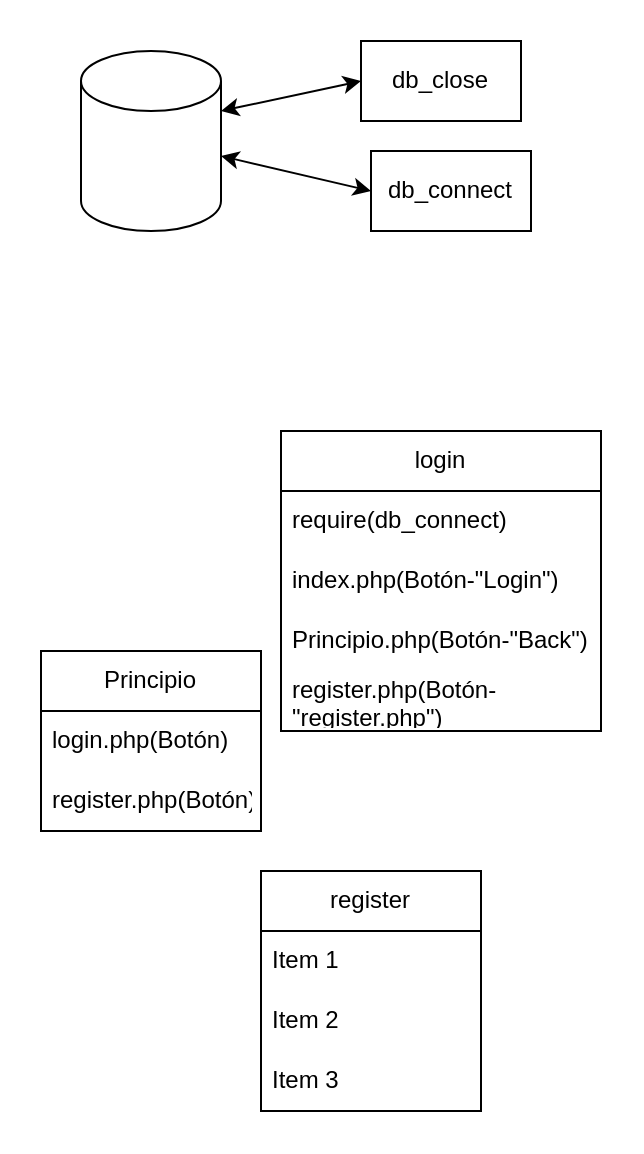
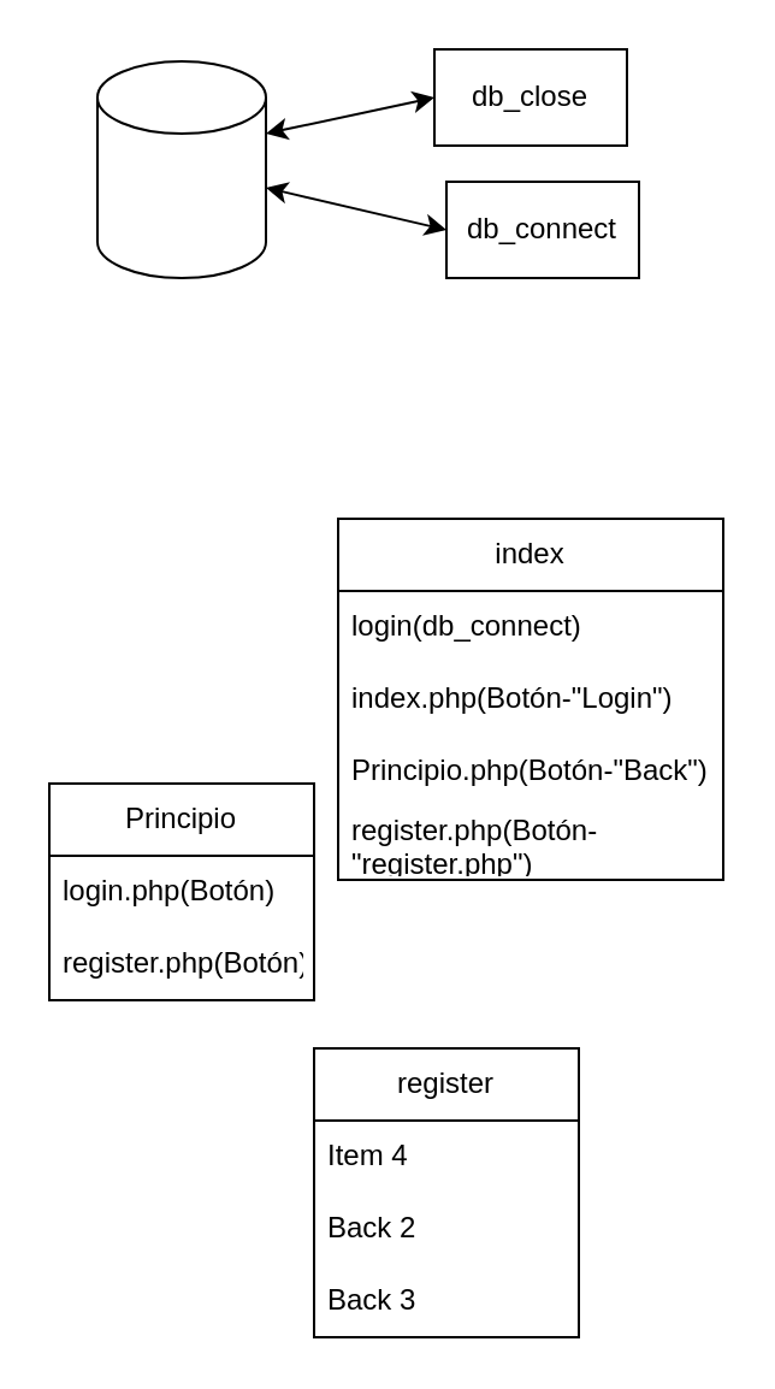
  <mxCell id="0" />
  <mxCell id="1" parent="0" />
  <mxCell id="2" value="" style="shape=cylinder3;whiteSpace=wrap;html=1;boundedLbl=1;backgroundOutline=1;size=15;" parent="1" vertex="1"><mxGeometry x="40" y="25" width="70" height="90" as="geometry" /></mxCell>
  <mxCell id="3" value="Principio" style="swimlane;fontStyle=0;childLayout=stackLayout;horizontal=1;startSize=30;horizontalStack=0;resizeParent=1;resizeParentMax=0;resizeLast=0;collapsible=1;marginBottom=0;whiteSpace=wrap;html=1;" parent="1" vertex="1"><mxGeometry y="325" width="110" height="90" as="geometry" x="20" /></mxCell>
  <mxCell id="4" value="login.php(Botón)" style="text;strokeColor=none;fillColor=none;align=left;verticalAlign=middle;spacingLeft=4;spacingRight=4;overflow=hidden;points=[[0,0.5],[1,0.5]];portConstraint=eastwest;rotatable=0;whiteSpace=wrap;html=1;" parent="3" vertex="1"><mxGeometry y="30" width="110" height="30" as="geometry" /></mxCell>
  <mxCell id="5" value="register.php(Botón)" style="text;strokeColor=none;fillColor=none;align=left;verticalAlign=middle;spacingLeft=4;spacingRight=4;overflow=hidden;points=[[0,0.5],[1,0.5]];portConstraint=eastwest;rotatable=0;whiteSpace=wrap;html=1;" parent="3" vertex="1"><mxGeometry y="60" width="110" height="30" as="geometry" /></mxCell>
- <mxCell id="6" value="login" style="swimlane;fontStyle=0;childLayout=stackLayout;horizontal=1;startSize=30;horizontalStack=0;resizeParent=1;resizeParentMax=0;resizeLast=0;collapsible=1;marginBottom=0;whiteSpace=wrap;html=1;" vertex="1" parent="1"><mxGeometry x="140" y="215" width="160" height="150" as="geometry" /></mxCell>
- <mxCell id="7" value="require(db_connect)" style="text;strokeColor=none;fillColor=none;align=left;verticalAlign=middle;spacingLeft=4;spacingRight=4;overflow=hidden;points=[[0,0.5],[1,0.5]];portConstraint=eastwest;rotatable=0;whiteSpace=wrap;html=1;" vertex="1" parent="6"><mxGeometry y="30" width="160" height="30" as="geometry" /></mxCell>
+ <mxCell id="6" value="index" style="swimlane;fontStyle=0;childLayout=stackLayout;horizontal=1;startSize=30;horizontalStack=0;resizeParent=1;resizeParentMax=0;resizeLast=0;collapsible=1;marginBottom=0;whiteSpace=wrap;html=1;" vertex="1" parent="1"><mxGeometry x="140" y="215" width="160" height="150" as="geometry" /></mxCell>
+ <mxCell id="7" value="login(db_connect)" style="text;strokeColor=none;fillColor=none;align=left;verticalAlign=middle;spacingLeft=4;spacingRight=4;overflow=hidden;points=[[0,0.5],[1,0.5]];portConstraint=eastwest;rotatable=0;whiteSpace=wrap;html=1;" vertex="1" parent="6"><mxGeometry y="30" width="160" height="30" as="geometry" /></mxCell>
  <mxCell id="8" value="index.php(Botón-&quot;Login&quot;)" style="text;strokeColor=none;fillColor=none;align=left;verticalAlign=middle;spacingLeft=4;spacingRight=4;overflow=hidden;points=[[0,0.5],[1,0.5]];portConstraint=eastwest;rotatable=0;whiteSpace=wrap;html=1;" vertex="1" parent="6"><mxGeometry y="60" width="160" height="30" as="geometry" /></mxCell>
  <mxCell id="9" value="Principio.php(Botón-&quot;Back&quot;)" style="text;strokeColor=none;fillColor=none;align=left;verticalAlign=middle;spacingLeft=4;spacingRight=4;overflow=hidden;points=[[0,0.5],[1,0.5]];portConstraint=eastwest;rotatable=0;whiteSpace=wrap;html=1;" vertex="1" parent="6"><mxGeometry y="90" width="160" height="30" as="geometry" /></mxCell>
  <mxCell id="10" value="register.php(Botón-&quot;register.php&quot;)" style="text;strokeColor=none;fillColor=none;align=left;verticalAlign=middle;spacingLeft=4;spacingRight=4;overflow=hidden;points=[[0,0.5],[1,0.5]];portConstraint=eastwest;rotatable=0;whiteSpace=wrap;html=1;" vertex="1" parent="6"><mxGeometry y="120" width="160" height="30" as="geometry" /></mxCell>
  <mxCell id="11" value="register" style="swimlane;fontStyle=0;childLayout=stackLayout;horizontal=1;startSize=30;horizontalStack=0;resizeParent=1;resizeParentMax=0;resizeLast=0;collapsible=1;marginBottom=0;whiteSpace=wrap;html=1;" vertex="1" parent="1"><mxGeometry x="130" y="435" width="110" height="120" as="geometry" /></mxCell>
- <mxCell id="12" value="Item 1" style="text;strokeColor=none;fillColor=none;align=left;verticalAlign=middle;spacingLeft=4;spacingRight=4;overflow=hidden;points=[[0,0.5],[1,0.5]];portConstraint=eastwest;rotatable=0;whiteSpace=wrap;html=1;" vertex="1" parent="11"><mxGeometry y="30" width="110" height="30" as="geometry" /></mxCell>
- <mxCell id="13" value="Item 2" style="text;strokeColor=none;fillColor=none;align=left;verticalAlign=middle;spacingLeft=4;spacingRight=4;overflow=hidden;points=[[0,0.5],[1,0.5]];portConstraint=eastwest;rotatable=0;whiteSpace=wrap;html=1;" vertex="1" parent="11"><mxGeometry y="60" width="110" height="30" as="geometry" /></mxCell>
- <mxCell id="14" value="Item 3" style="text;strokeColor=none;fillColor=none;align=left;verticalAlign=middle;spacingLeft=4;spacingRight=4;overflow=hidden;points=[[0,0.5],[1,0.5]];portConstraint=eastwest;rotatable=0;whiteSpace=wrap;html=1;" vertex="1" parent="11"><mxGeometry y="90" width="110" height="30" as="geometry" /></mxCell>
+ <mxCell id="12" value="Item 4" style="text;strokeColor=none;fillColor=none;align=left;verticalAlign=middle;spacingLeft=4;spacingRight=4;overflow=hidden;points=[[0,0.5],[1,0.5]];portConstraint=eastwest;rotatable=0;whiteSpace=wrap;html=1;" vertex="1" parent="11"><mxGeometry y="30" width="110" height="30" as="geometry" /></mxCell>
+ <mxCell id="13" value="Back 2" style="text;strokeColor=none;fillColor=none;align=left;verticalAlign=middle;spacingLeft=4;spacingRight=4;overflow=hidden;points=[[0,0.5],[1,0.5]];portConstraint=eastwest;rotatable=0;whiteSpace=wrap;html=1;" vertex="1" parent="11"><mxGeometry y="60" width="110" height="30" as="geometry" /></mxCell>
+ <mxCell id="14" value="Back 3" style="text;strokeColor=none;fillColor=none;align=left;verticalAlign=middle;spacingLeft=4;spacingRight=4;overflow=hidden;points=[[0,0.5],[1,0.5]];portConstraint=eastwest;rotatable=0;whiteSpace=wrap;html=1;" vertex="1" parent="11"><mxGeometry y="90" width="110" height="30" as="geometry" /></mxCell>
  <mxCell id="15" value="db_close" style="rounded=0;whiteSpace=wrap;html=1;" vertex="1" parent="1"><mxGeometry x="180" y="20" width="80" height="40" as="geometry" /></mxCell>
  <mxCell id="16" value="db_connect" style="rounded=0;whiteSpace=wrap;html=1;" vertex="1" parent="1"><mxGeometry x="185" y="75" width="80" height="40" as="geometry" /></mxCell>
  <mxCell id="17" value="" style="endArrow=classic;startArrow=classic;html=1;exitX=1;exitY=0;exitDx=0;exitDy=30;exitPerimeter=0;entryX=0;entryY=0.5;entryDx=0;entryDy=0;" edge="1" parent="1" source="2" target="15"><mxGeometry width="50" height="50" relative="1" as="geometry"><mxPoint x="130" y="75" as="sourcePoint" /><mxPoint x="190" y="55" as="targetPoint" /></mxGeometry></mxCell>
  <mxCell id="18" value="" style="endArrow=classic;startArrow=classic;html=1;exitX=1;exitY=0;exitDx=0;exitDy=52.5;exitPerimeter=0;entryX=0;entryY=0.5;entryDx=0;entryDy=0;" edge="1" parent="1" source="2" target="16"><mxGeometry width="50" height="50" relative="1" as="geometry"><mxPoint x="140" y="165" as="sourcePoint" /><mxPoint x="190" y="115" as="targetPoint" /></mxGeometry></mxCell>
